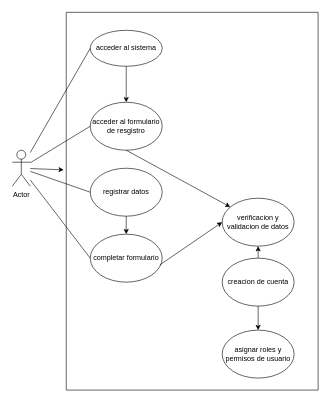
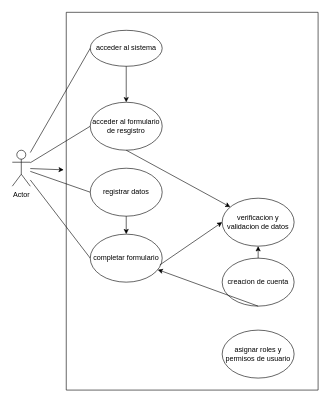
  <mxCell id="0" />
  <mxCell id="1" parent="0" />
  <mxCell id="2" value="Actor" style="shape=umlActor;verticalLabelPosition=bottom;verticalAlign=top;html=1;outlineConnect=0;" vertex="1" parent="1"><mxGeometry x="20" y="250" width="30" height="60" as="geometry" /></mxCell>
  <mxCell id="3" value="acceder al sistema" style="ellipse;whiteSpace=wrap;html=1;" vertex="1" parent="1"><mxGeometry x="150" y="50" width="120" height="60" as="geometry" /></mxCell>
  <mxCell id="4" value="acceder al formulario de resgistro" style="ellipse;whiteSpace=wrap;html=1;" vertex="1" parent="1"><mxGeometry x="150" y="170" width="120" height="80" as="geometry" /></mxCell>
  <mxCell id="5" value="registrar datos" style="ellipse;whiteSpace=wrap;html=1;" vertex="1" parent="1"><mxGeometry x="150" y="280" width="120" height="80" as="geometry" /></mxCell>
  <mxCell id="6" value="verificacion y validacion de datos" style="ellipse;whiteSpace=wrap;html=1;" vertex="1" parent="1"><mxGeometry x="370" y="330" width="120" height="80" as="geometry" /></mxCell>
  <mxCell id="7" value="creacion de cuenta" style="ellipse;whiteSpace=wrap;html=1;" vertex="1" parent="1"><mxGeometry x="370" y="430" width="120" height="80" as="geometry" /></mxCell>
  <mxCell id="8" value="" style="swimlane;startSize=0;" vertex="1" parent="1"><mxGeometry x="110" y="20" width="420" height="630" as="geometry" /></mxCell>
  <mxCell id="9" value="completar formulario" style="ellipse;whiteSpace=wrap;html=1;" vertex="1" parent="8"><mxGeometry x="40" y="370" width="120" height="80" as="geometry" /></mxCell>
  <mxCell id="10" value="asignar roles y permisos de usuario" style="ellipse;whiteSpace=wrap;html=1;" vertex="1" parent="8"><mxGeometry x="260" y="530" width="120" height="80" as="geometry" /></mxCell>
  <mxCell id="11" value="" style="endArrow=classic;html=1;rounded=0;entryX=-0.01;entryY=0.417;entryDx=0;entryDy=0;entryPerimeter=0;" edge="1" parent="1" source="2" target="8"><mxGeometry width="50" height="50" relative="1" as="geometry"><mxPoint x="230" y="270" as="sourcePoint" /><mxPoint x="280" y="220" as="targetPoint" /></mxGeometry></mxCell>
  <mxCell id="12" value="" style="endArrow=classic;html=1;rounded=0;entryX=0.5;entryY=0;entryDx=0;entryDy=0;" edge="1" parent="1" source="3" target="4"><mxGeometry width="50" height="50" relative="1" as="geometry"><mxPoint x="60" y="291" as="sourcePoint" /><mxPoint x="116" y="293" as="targetPoint" /></mxGeometry></mxCell>
  <mxCell id="13" value="" style="endArrow=classic;html=1;rounded=0;exitX=0.5;exitY=1;exitDx=0;exitDy=0;" edge="1" parent="1" source="4" target="6"><mxGeometry width="50" height="50" relative="1" as="geometry"><mxPoint x="220" y="140" as="sourcePoint" /><mxPoint x="220" y="180" as="targetPoint" /></mxGeometry></mxCell>
  <mxCell id="14" value="" style="endArrow=classic;html=1;rounded=0;entryX=0.5;entryY=0;entryDx=0;entryDy=0;exitX=0.5;exitY=1;exitDx=0;exitDy=0;" edge="1" parent="1" source="5" target="9"><mxGeometry width="50" height="50" relative="1" as="geometry"><mxPoint x="220" y="260" as="sourcePoint" /><mxPoint x="220" y="290" as="targetPoint" /></mxGeometry></mxCell>
  <mxCell id="15" value="" style="endArrow=classic;html=1;rounded=0;entryX=0;entryY=0.5;entryDx=0;entryDy=0;exitX=0.967;exitY=0.641;exitDx=0;exitDy=0;exitPerimeter=0;" edge="1" parent="1" source="9" target="6"><mxGeometry width="50" height="50" relative="1" as="geometry"><mxPoint x="230" y="270" as="sourcePoint" /><mxPoint x="230" y="300" as="targetPoint" /></mxGeometry></mxCell>
  <mxCell id="16" value="" style="endArrow=classic;html=1;rounded=0;entryX=0.5;entryY=1;entryDx=0;entryDy=0;" edge="1" parent="1" source="7" target="6"><mxGeometry width="50" height="50" relative="1" as="geometry"><mxPoint x="240" y="280" as="sourcePoint" /><mxPoint x="240" y="310" as="targetPoint" /></mxGeometry></mxCell>
- <mxCell id="17" value="" style="endArrow=classic;html=1;rounded=0;entryX=0.5;entryY=0;entryDx=0;entryDy=0;exitX=0.5;exitY=1;exitDx=0;exitDy=0;" edge="1" parent="1" source="7" target="10"><mxGeometry width="50" height="50" relative="1" as="geometry"><mxPoint x="250" y="290" as="sourcePoint" /><mxPoint x="250" y="320" as="targetPoint" /></mxGeometry></mxCell>
+ <mxCell id="17" value="" style="endArrow=classic;html=1;rounded=0;exitX=0.5;exitY=1;exitDx=0;exitDy=0;" edge="1" parent="1" source="7" target="9"><mxGeometry width="50" height="50" relative="1" as="geometry"><mxPoint x="250" y="290" as="sourcePoint" /><mxPoint x="250" y="320" as="targetPoint" /></mxGeometry></mxCell>
  <mxCell id="18" value="" style="endArrow=none;html=1;rounded=0;entryX=0;entryY=0.5;entryDx=0;entryDy=0;" edge="1" parent="1" source="2" target="3"><mxGeometry width="50" height="50" relative="1" as="geometry"><mxPoint x="30" y="210" as="sourcePoint" /><mxPoint x="80" y="210" as="targetPoint" /></mxGeometry></mxCell>
  <mxCell id="19" value="" style="endArrow=none;html=1;rounded=0;entryX=0;entryY=0.5;entryDx=0;entryDy=0;" edge="1" parent="1" source="2" target="4"><mxGeometry width="50" height="50" relative="1" as="geometry"><mxPoint x="280" y="310" as="sourcePoint" /><mxPoint x="330" y="260" as="targetPoint" /></mxGeometry></mxCell>
  <mxCell id="20" value="" style="endArrow=none;html=1;rounded=0;entryX=0;entryY=0.5;entryDx=0;entryDy=0;" edge="1" parent="1" source="2" target="5"><mxGeometry width="50" height="50" relative="1" as="geometry"><mxPoint x="280" y="310" as="sourcePoint" /><mxPoint x="330" y="260" as="targetPoint" /></mxGeometry></mxCell>
  <mxCell id="21" value="" style="endArrow=none;html=1;rounded=0;entryX=0;entryY=0.5;entryDx=0;entryDy=0;" edge="1" parent="1" source="2" target="9"><mxGeometry width="50" height="50" relative="1" as="geometry"><mxPoint x="280" y="310" as="sourcePoint" /><mxPoint x="330" y="260" as="targetPoint" /></mxGeometry></mxCell>
